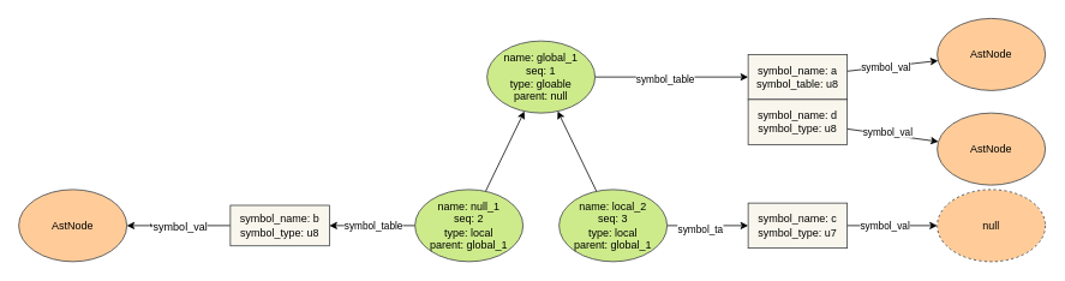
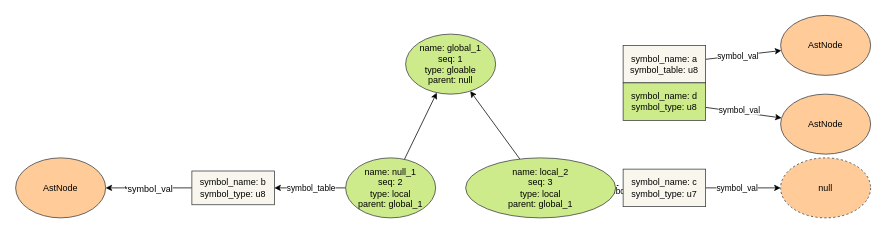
  <mxCell id="0" />
  <mxCell id="1" parent="0" />
- <mxCell id="2" style="edgeStyle=none;rounded=0;orthogonalLoop=1;jettySize=auto;html=1;" edge="1" parent="1" source="4" target="28"><mxGeometry relative="1" as="geometry"><mxPoint x="820" y="100" as="targetPoint" /></mxGeometry></mxCell>
- <mxCell id="3" value="symbol_table" style="edgeLabel;html=1;align=center;verticalAlign=middle;resizable=0;points=[];" vertex="1" connectable="0" parent="2"><mxGeometry x="-0.099" y="-2" relative="1" as="geometry"><mxPoint as="offset" /></mxGeometry></mxCell>
  <mxCell id="4" value="name: global_1&lt;br&gt;seq: 1&lt;br&gt;type: gloable&lt;br&gt;parent: null" style="ellipse;whiteSpace=wrap;html=1;fillColor=#cdeb8b;strokeColor=#36393d;" vertex="1" parent="1"><mxGeometry x="540" y="45" width="120" height="80" as="geometry" /></mxCell>
  <mxCell id="5" style="rounded=0;orthogonalLoop=1;jettySize=auto;html=1;" edge="1" parent="1" source="8" target="4"><mxGeometry relative="1" as="geometry" /></mxCell>
  <mxCell id="6" style="edgeStyle=none;rounded=0;orthogonalLoop=1;jettySize=auto;html=1;" edge="1" parent="1" source="8" target="23"><mxGeometry relative="1" as="geometry" /></mxCell>
  <mxCell id="7" value="symbol_table" style="edgeLabel;html=1;align=center;verticalAlign=middle;resizable=0;points=[];" vertex="1" connectable="0" parent="6"><mxGeometry x="0.22" y="-1" relative="1" as="geometry"><mxPoint x="11" y="1" as="offset" /></mxGeometry></mxCell>
  <mxCell id="8" value="name: null_1&lt;br&gt;seq: 2&lt;br&gt;type: local&lt;br&gt;parent: global_1" style="ellipse;whiteSpace=wrap;html=1;fillColor=#cdeb8b;strokeColor=#36393d;" vertex="1" parent="1"><mxGeometry x="460" y="210" width="120" height="80" as="geometry" /></mxCell>
  <mxCell id="9" style="edgeStyle=none;rounded=0;orthogonalLoop=1;jettySize=auto;html=1;" edge="1" parent="1" source="28" target="11"><mxGeometry relative="1" as="geometry"><mxPoint x="980" y="95" as="sourcePoint" /></mxGeometry></mxCell>
  <mxCell id="10" value="symbol_val" style="edgeLabel;html=1;align=center;verticalAlign=middle;resizable=0;points=[];" vertex="1" connectable="0" parent="9"><mxGeometry x="-0.154" relative="1" as="geometry"><mxPoint as="offset" /></mxGeometry></mxCell>
  <mxCell id="11" value="AstNode" style="ellipse;whiteSpace=wrap;html=1;fillColor=#ffcc99;strokeColor=#36393d;" vertex="1" parent="1"><mxGeometry x="1040" y="20" width="120" height="80" as="geometry" /></mxCell>
  <mxCell id="12" value="AstNode" style="ellipse;whiteSpace=wrap;html=1;fillColor=#ffcc99;strokeColor=#36393d;" vertex="1" parent="1"><mxGeometry x="1040" y="125" width="120" height="80" as="geometry" /></mxCell>
  <mxCell id="13" style="edgeStyle=none;rounded=0;orthogonalLoop=1;jettySize=auto;html=1;exitX=0.75;exitY=0;exitDx=0;exitDy=0;fillColor=#f9f7ed;strokeColor=#36393d;" edge="1" parent="1"><mxGeometry relative="1" as="geometry"><mxPoint x="850" y="90" as="sourcePoint" /><mxPoint x="850" y="90" as="targetPoint" /></mxGeometry></mxCell>
  <mxCell id="14" style="edgeStyle=none;rounded=0;orthogonalLoop=1;jettySize=auto;html=1;" edge="1" parent="1" source="29" target="12"><mxGeometry relative="1" as="geometry"><mxPoint x="980" y="143.333" as="sourcePoint" /></mxGeometry></mxCell>
  <mxCell id="15" value="symbol_val" style="edgeLabel;html=1;align=center;verticalAlign=middle;resizable=0;points=[];" vertex="1" connectable="0" parent="14"><mxGeometry x="-0.12" y="3" relative="1" as="geometry"><mxPoint as="offset" /></mxGeometry></mxCell>
  <mxCell id="16" style="edgeStyle=none;rounded=0;orthogonalLoop=1;jettySize=auto;html=1;exitX=0.75;exitY=0;exitDx=0;exitDy=0;fillColor=#f9f7ed;strokeColor=#36393d;" edge="1" parent="1"><mxGeometry relative="1" as="geometry"><mxPoint x="850" y="100" as="sourcePoint" /><mxPoint x="850" y="100" as="targetPoint" /></mxGeometry></mxCell>
  <mxCell id="17" style="edgeStyle=none;rounded=0;orthogonalLoop=1;jettySize=auto;html=1;" edge="1" parent="1" source="20" target="4"><mxGeometry relative="1" as="geometry" /></mxCell>
  <mxCell id="18" style="edgeStyle=none;rounded=0;orthogonalLoop=1;jettySize=auto;html=1;" edge="1" parent="1" source="20" target="30"><mxGeometry relative="1" as="geometry"><mxPoint x="820" y="250" as="targetPoint" /></mxGeometry></mxCell>
  <mxCell id="19" value="symbol_ta" style="edgeLabel;html=1;align=center;verticalAlign=middle;resizable=0;points=[];" vertex="1" connectable="0" parent="18"><mxGeometry x="-0.2" y="-2" relative="1" as="geometry"><mxPoint y="1" as="offset" /></mxGeometry></mxCell>
- <mxCell id="20" value="name: local_2&lt;br&gt;seq: 3&lt;br&gt;type: local&lt;br&gt;parent: global_1" style="ellipse;whiteSpace=wrap;html=1;fillColor=#cdeb8b;strokeColor=#36393d;" vertex="1" parent="1"><mxGeometry x="620" y="210" width="120" height="80" as="geometry" /></mxCell>
+ <mxCell id="20" value="name: local_2&lt;br&gt;seq: 3&lt;br&gt;type: local&lt;br&gt;parent: global_1" style="ellipse;whiteSpace=wrap;html=1;fillColor=#cdeb8b;strokeColor=#36393d;" vertex="1" parent="1"><mxGeometry x="620" y="210" width="200" height="80" as="geometry" /></mxCell>
  <mxCell id="21" style="edgeStyle=none;rounded=0;orthogonalLoop=1;jettySize=auto;html=1;" edge="1" parent="1" source="23" target="24"><mxGeometry relative="1" as="geometry" /></mxCell>
  <mxCell id="22" value="&lt;span style=&quot;font-size: 12px&quot;&gt;*symbol_val&lt;/span&gt;" style="edgeLabel;html=1;align=center;verticalAlign=middle;resizable=0;points=[];" vertex="1" connectable="0" parent="21"><mxGeometry x="0.02" y="1" relative="1" as="geometry"><mxPoint as="offset" /></mxGeometry></mxCell>
  <mxCell id="23" value="symbol_name: b&lt;br&gt;symbol_type: u8" style="rounded=0;whiteSpace=wrap;html=1;fillColor=#f9f7ed;strokeColor=#36393d;" vertex="1" parent="1"><mxGeometry x="255" y="227.5" width="110" height="45" as="geometry" /></mxCell>
  <mxCell id="24" value="AstNode" style="ellipse;whiteSpace=wrap;html=1;fillColor=#ffcc99;strokeColor=#36393d;" vertex="1" parent="1"><mxGeometry x="20" y="210" width="120" height="80" as="geometry" /></mxCell>
  <mxCell id="25" style="edgeStyle=none;rounded=0;orthogonalLoop=1;jettySize=auto;html=1;" edge="1" parent="1" source="30" target="27"><mxGeometry relative="1" as="geometry"><mxPoint x="860" y="250" as="sourcePoint" /></mxGeometry></mxCell>
  <mxCell id="26" value="symbol_val" style="edgeLabel;html=1;align=center;verticalAlign=middle;resizable=0;points=[];" vertex="1" connectable="0" parent="25"><mxGeometry x="-0.175" y="1" relative="1" as="geometry"><mxPoint as="offset" /></mxGeometry></mxCell>
  <mxCell id="27" value="null" style="ellipse;whiteSpace=wrap;html=1;fillColor=#ffcc99;strokeColor=#36393d;dashed=1;" vertex="1" parent="1"><mxGeometry x="1040" y="210" width="120" height="80" as="geometry" /></mxCell>
  <mxCell id="28" value="symbol_name: a&lt;br&gt;symbol_table: u8" style="rounded=0;whiteSpace=wrap;html=1;fillColor=#f9f7ed;strokeColor=#36393d;" vertex="1" parent="1"><mxGeometry x="830" y="60" width="110" height="50" as="geometry" /></mxCell>
- <mxCell id="29" value="symbol_name: d&lt;br&gt;symbol_type: u8" style="rounded=0;whiteSpace=wrap;html=1;fillColor=#f9f7ed;strokeColor=#36393d;" vertex="1" parent="1"><mxGeometry x="830" y="110" width="110" height="50" as="geometry" /></mxCell>
+ <mxCell id="29" value="symbol_name: d&lt;br&gt;symbol_type: u8" style="rounded=0;whiteSpace=wrap;html=1;fillColor=#cdeb8b;strokeColor=#36393d;" vertex="1" parent="1"><mxGeometry x="830" y="110" width="110" height="50" as="geometry" /></mxCell>
  <mxCell id="30" value="symbol_name: c&lt;br&gt;symbol_type: u7" style="rounded=0;whiteSpace=wrap;html=1;fillColor=#f9f7ed;strokeColor=#36393d;" vertex="1" parent="1"><mxGeometry x="830" y="225" width="110" height="50" as="geometry" /></mxCell>
